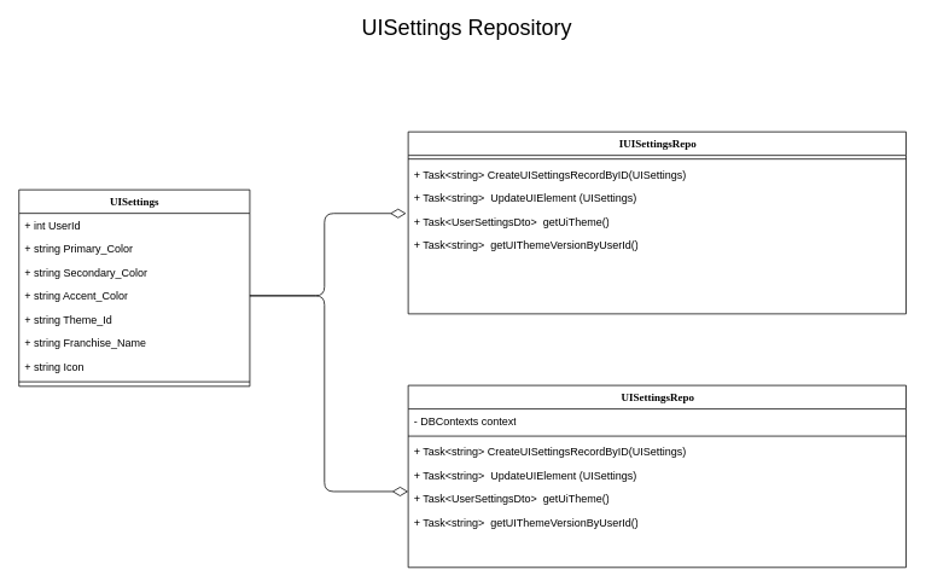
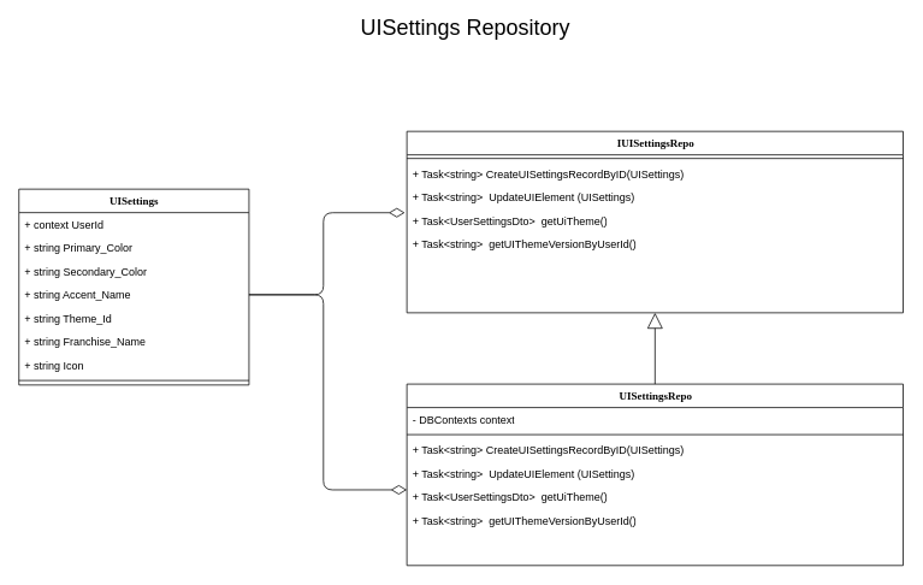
  <mxCell id="0" />
  <mxCell id="1" parent="0" />
  <mxCell id="2" value="&lt;font style=&quot;font-size: 24px&quot;&gt;UISettings Repository&lt;br&gt;&lt;/font&gt;" style="text;html=1;strokeColor=none;fillColor=none;align=center;verticalAlign=middle;whiteSpace=wrap;rounded=0;" vertex="1" parent="1"><mxGeometry x="363" y="20" width="305" height="20" as="geometry" /></mxCell>
  <mxCell id="3" value="IUISettingsRepo" style="swimlane;html=1;fontStyle=1;align=center;verticalAlign=top;childLayout=stackLayout;horizontal=1;startSize=26;horizontalStack=0;resizeParent=1;resizeLast=0;collapsible=1;marginBottom=0;swimlaneFillColor=#ffffff;rounded=0;shadow=0;comic=0;labelBackgroundColor=none;strokeWidth=1;fillColor=none;fontFamily=Verdana;fontSize=12" vertex="1" parent="1"><mxGeometry x="450.5" y="145" width="550" height="201" as="geometry" /></mxCell>
  <mxCell id="4" value="" style="line;html=1;strokeWidth=1;fillColor=none;align=left;verticalAlign=middle;spacingTop=-1;spacingLeft=3;spacingRight=3;rotatable=0;labelPosition=right;points=[];portConstraint=eastwest;" vertex="1" parent="3"><mxGeometry y="26" width="550" height="8" as="geometry" /></mxCell>
  <mxCell id="5" value="+ Task&amp;lt;string&amp;gt; CreateUISettingsRecordByID(UISettings)" style="text;html=1;strokeColor=none;fillColor=none;align=left;verticalAlign=top;spacingLeft=4;spacingRight=4;whiteSpace=wrap;overflow=hidden;rotatable=0;points=[[0,0.5],[1,0.5]];portConstraint=eastwest;" vertex="1" parent="3"><mxGeometry y="34" width="550" height="26" as="geometry" /></mxCell>
  <mxCell id="6" value="+ Task&amp;lt;string&amp;gt;&amp;nbsp;&amp;nbsp;UpdateUIElement (UISettings)" style="text;html=1;strokeColor=none;fillColor=none;align=left;verticalAlign=top;spacingLeft=4;spacingRight=4;whiteSpace=wrap;overflow=hidden;rotatable=0;points=[[0,0.5],[1,0.5]];portConstraint=eastwest;" vertex="1" parent="3"><mxGeometry y="60" width="550" height="26" as="geometry" /></mxCell>
  <mxCell id="7" value="+ Task&amp;lt;UserSettingsDto&amp;gt;&amp;nbsp;&amp;nbsp;getUiTheme()" style="text;html=1;strokeColor=none;fillColor=none;align=left;verticalAlign=top;spacingLeft=4;spacingRight=4;whiteSpace=wrap;overflow=hidden;rotatable=0;points=[[0,0.5],[1,0.5]];portConstraint=eastwest;" vertex="1" parent="3"><mxGeometry y="86" width="550" height="26" as="geometry" /></mxCell>
  <mxCell id="8" value="+ Task&amp;lt;string&amp;gt;&amp;nbsp;&amp;nbsp;getUIThemeVersionByUserId()" style="text;html=1;strokeColor=none;fillColor=none;align=left;verticalAlign=top;spacingLeft=4;spacingRight=4;whiteSpace=wrap;overflow=hidden;rotatable=0;points=[[0,0.5],[1,0.5]];portConstraint=eastwest;" vertex="1" parent="3"><mxGeometry y="112" width="550" height="36" as="geometry" /></mxCell>
+ <mxCell id="9" style="edgeStyle=orthogonalEdgeStyle;rounded=0;orthogonalLoop=1;jettySize=auto;html=1;exitX=0.5;exitY=0;exitDx=0;exitDy=0;entryX=0.5;entryY=1;entryDx=0;entryDy=0;endArrow=block;endFill=0;endSize=15;" edge="1" parent="1" source="10" target="3"><mxGeometry relative="1" as="geometry" /></mxCell>
  <mxCell id="10" value="UISettingsRepo" style="swimlane;html=1;fontStyle=1;align=center;verticalAlign=top;childLayout=stackLayout;horizontal=1;startSize=26;horizontalStack=0;resizeParent=1;resizeLast=0;collapsible=1;marginBottom=0;swimlaneFillColor=#ffffff;rounded=0;shadow=0;comic=0;labelBackgroundColor=none;strokeWidth=1;fillColor=none;fontFamily=Verdana;fontSize=12" vertex="1" parent="1"><mxGeometry x="450.5" y="425" width="550" height="201" as="geometry" /></mxCell>
  <mxCell id="11" value="- DBContexts context" style="text;html=1;strokeColor=none;fillColor=none;align=left;verticalAlign=top;spacingLeft=4;spacingRight=4;whiteSpace=wrap;overflow=hidden;rotatable=0;points=[[0,0.5],[1,0.5]];portConstraint=eastwest;" vertex="1" parent="10"><mxGeometry y="26" width="550" height="26" as="geometry" /></mxCell>
  <mxCell id="12" value="" style="line;html=1;strokeWidth=1;fillColor=none;align=left;verticalAlign=middle;spacingTop=-1;spacingLeft=3;spacingRight=3;rotatable=0;labelPosition=right;points=[];portConstraint=eastwest;" vertex="1" parent="10"><mxGeometry y="52" width="550" height="8" as="geometry" /></mxCell>
  <mxCell id="13" value="+ Task&amp;lt;string&amp;gt; CreateUISettingsRecordByID(UISettings)" style="text;html=1;strokeColor=none;fillColor=none;align=left;verticalAlign=top;spacingLeft=4;spacingRight=4;whiteSpace=wrap;overflow=hidden;rotatable=0;points=[[0,0.5],[1,0.5]];portConstraint=eastwest;" vertex="1" parent="10"><mxGeometry y="60" width="550" height="26" as="geometry" /></mxCell>
  <mxCell id="14" value="+ Task&amp;lt;string&amp;gt;&amp;nbsp;&amp;nbsp;UpdateUIElement (UISettings)" style="text;html=1;strokeColor=none;fillColor=none;align=left;verticalAlign=top;spacingLeft=4;spacingRight=4;whiteSpace=wrap;overflow=hidden;rotatable=0;points=[[0,0.5],[1,0.5]];portConstraint=eastwest;" vertex="1" parent="10"><mxGeometry y="86" width="550" height="26" as="geometry" /></mxCell>
  <mxCell id="15" value="+ Task&amp;lt;UserSettingsDto&amp;gt;&amp;nbsp;&amp;nbsp;getUiTheme()" style="text;html=1;strokeColor=none;fillColor=none;align=left;verticalAlign=top;spacingLeft=4;spacingRight=4;whiteSpace=wrap;overflow=hidden;rotatable=0;points=[[0,0.5],[1,0.5]];portConstraint=eastwest;" vertex="1" parent="10"><mxGeometry y="112" width="550" height="26" as="geometry" /></mxCell>
  <mxCell id="16" value="+ Task&amp;lt;string&amp;gt;&amp;nbsp;&amp;nbsp;getUIThemeVersionByUserId()" style="text;html=1;strokeColor=none;fillColor=none;align=left;verticalAlign=top;spacingLeft=4;spacingRight=4;whiteSpace=wrap;overflow=hidden;rotatable=0;points=[[0,0.5],[1,0.5]];portConstraint=eastwest;" vertex="1" parent="10"><mxGeometry y="138" width="550" height="36" as="geometry" /></mxCell>
  <mxCell id="17" value="UISettings" style="swimlane;html=1;fontStyle=1;align=center;verticalAlign=top;childLayout=stackLayout;horizontal=1;startSize=26;horizontalStack=0;resizeParent=1;resizeLast=0;collapsible=1;marginBottom=0;swimlaneFillColor=#ffffff;rounded=0;shadow=0;comic=0;labelBackgroundColor=none;strokeWidth=1;fillColor=none;fontFamily=Verdana;fontSize=12" vertex="1" parent="1"><mxGeometry x="20.5" y="209" width="255" height="217" as="geometry" /></mxCell>
- <mxCell id="18" value="+ int UserId" style="text;html=1;strokeColor=none;fillColor=none;align=left;verticalAlign=top;spacingLeft=4;spacingRight=4;whiteSpace=wrap;overflow=hidden;rotatable=0;points=[[0,0.5],[1,0.5]];portConstraint=eastwest;" vertex="1" parent="17"><mxGeometry y="26" width="255" height="26" as="geometry" /></mxCell>
+ <mxCell id="18" value="+ context UserId" style="text;html=1;strokeColor=none;fillColor=none;align=left;verticalAlign=top;spacingLeft=4;spacingRight=4;whiteSpace=wrap;overflow=hidden;rotatable=0;points=[[0,0.5],[1,0.5]];portConstraint=eastwest;" vertex="1" parent="17"><mxGeometry y="26" width="255" height="26" as="geometry" /></mxCell>
  <mxCell id="19" value="+ string Primary_Color" style="text;html=1;strokeColor=none;fillColor=none;align=left;verticalAlign=top;spacingLeft=4;spacingRight=4;whiteSpace=wrap;overflow=hidden;rotatable=0;points=[[0,0.5],[1,0.5]];portConstraint=eastwest;" vertex="1" parent="17"><mxGeometry y="52" width="255" height="26" as="geometry" /></mxCell>
  <mxCell id="20" value="+ string Secondary_Color" style="text;html=1;strokeColor=none;fillColor=none;align=left;verticalAlign=top;spacingLeft=4;spacingRight=4;whiteSpace=wrap;overflow=hidden;rotatable=0;points=[[0,0.5],[1,0.5]];portConstraint=eastwest;" vertex="1" parent="17"><mxGeometry y="78" width="255" height="26" as="geometry" /></mxCell>
- <mxCell id="21" value="+ string Accent_Color" style="text;html=1;strokeColor=none;fillColor=none;align=left;verticalAlign=top;spacingLeft=4;spacingRight=4;whiteSpace=wrap;overflow=hidden;rotatable=0;points=[[0,0.5],[1,0.5]];portConstraint=eastwest;" vertex="1" parent="17"><mxGeometry y="104" width="255" height="26" as="geometry" /></mxCell>
+ <mxCell id="21" value="+ string Accent_Name" style="text;html=1;strokeColor=none;fillColor=none;align=left;verticalAlign=top;spacingLeft=4;spacingRight=4;whiteSpace=wrap;overflow=hidden;rotatable=0;points=[[0,0.5],[1,0.5]];portConstraint=eastwest;" vertex="1" parent="17"><mxGeometry y="104" width="255" height="26" as="geometry" /></mxCell>
  <mxCell id="22" value="+ string Theme_Id" style="text;html=1;strokeColor=none;fillColor=none;align=left;verticalAlign=top;spacingLeft=4;spacingRight=4;whiteSpace=wrap;overflow=hidden;rotatable=0;points=[[0,0.5],[1,0.5]];portConstraint=eastwest;" vertex="1" parent="17"><mxGeometry y="130" width="255" height="26" as="geometry" /></mxCell>
  <mxCell id="23" value="+ string Franchise_Name" style="text;html=1;strokeColor=none;fillColor=none;align=left;verticalAlign=top;spacingLeft=4;spacingRight=4;whiteSpace=wrap;overflow=hidden;rotatable=0;points=[[0,0.5],[1,0.5]];portConstraint=eastwest;" vertex="1" parent="17"><mxGeometry y="156" width="255" height="26" as="geometry" /></mxCell>
  <mxCell id="24" value="+ string Icon" style="text;html=1;strokeColor=none;fillColor=none;align=left;verticalAlign=top;spacingLeft=4;spacingRight=4;whiteSpace=wrap;overflow=hidden;rotatable=0;points=[[0,0.5],[1,0.5]];portConstraint=eastwest;" vertex="1" parent="17"><mxGeometry y="182" width="255" height="26" as="geometry" /></mxCell>
  <mxCell id="25" value="" style="line;html=1;strokeWidth=1;fillColor=none;align=left;verticalAlign=middle;spacingTop=-1;spacingLeft=3;spacingRight=3;rotatable=0;labelPosition=right;points=[];portConstraint=eastwest;" vertex="1" parent="17"><mxGeometry y="208" width="255" height="8" as="geometry" /></mxCell>
  <mxCell id="26" style="edgeStyle=orthogonalEdgeStyle;rounded=1;orthogonalLoop=1;jettySize=auto;html=1;exitX=1;exitY=0.5;exitDx=0;exitDy=0;entryX=-0.004;entryY=0.158;entryDx=0;entryDy=0;entryPerimeter=0;endArrow=diamondThin;endFill=0;endSize=15;" edge="1" parent="1" source="21" target="7"><mxGeometry relative="1" as="geometry" /></mxCell>
  <mxCell id="27" style="edgeStyle=orthogonalEdgeStyle;rounded=1;orthogonalLoop=1;jettySize=auto;html=1;exitX=1;exitY=0.5;exitDx=0;exitDy=0;entryX=0;entryY=0.199;entryDx=0;entryDy=0;entryPerimeter=0;endArrow=diamondThin;endFill=0;endSize=15;" edge="1" parent="1" source="21" target="15"><mxGeometry relative="1" as="geometry" /></mxCell>
